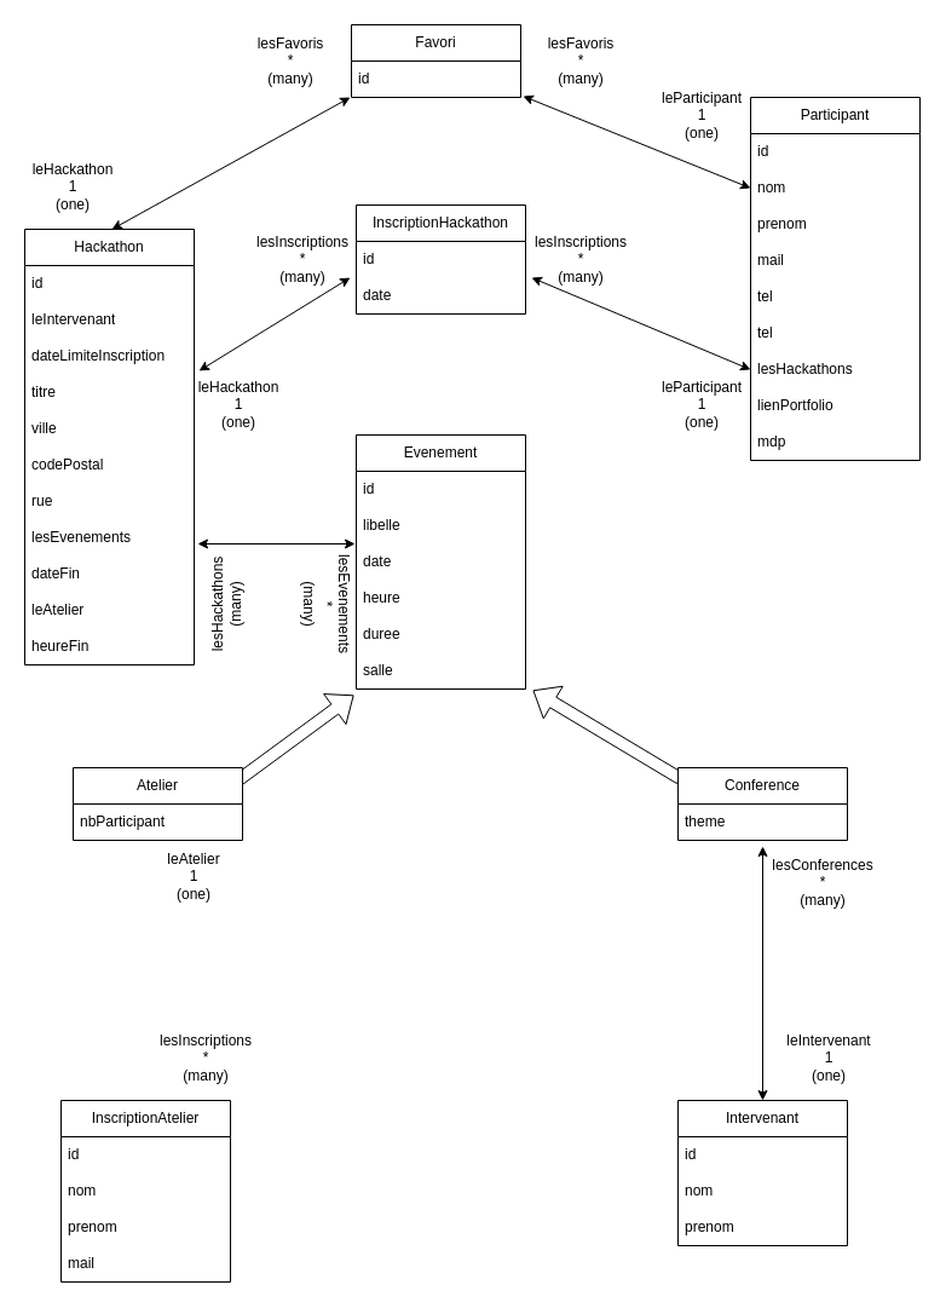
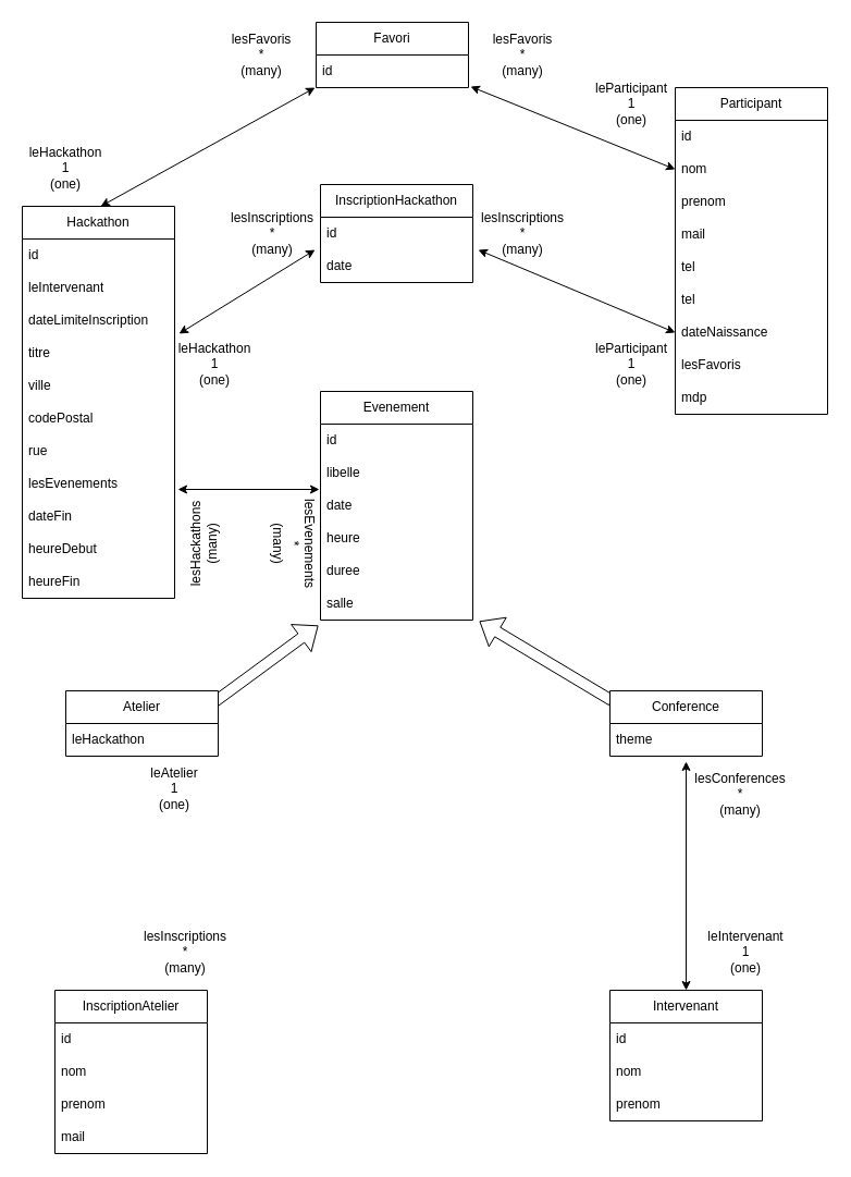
  <mxCell id="0" />
  <mxCell id="1" parent="0" />
  <mxCell id="2" value="" style="shape=flexArrow;endArrow=classic;html=1;strokeWidth=1;fillColor=#FFFFFF;endSize=6;startSize=6;entryX=1.043;entryY=1.033;entryDx=0;entryDy=0;entryPerimeter=0;exitX=0.014;exitY=0.15;exitDx=0;exitDy=0;exitPerimeter=0;" parent="1" source="16" target="10" edge="1"><mxGeometry width="50" height="50" relative="1" as="geometry"><mxPoint x="570" y="639" as="sourcePoint" /><mxPoint x="386.98" y="569" as="targetPoint" /></mxGeometry></mxCell>
  <mxCell id="3" value="" style="shape=flexArrow;endArrow=classic;html=1;strokeWidth=1;fillColor=#FFFFFF;endSize=6;startSize=6;entryX=-0.014;entryY=1.167;entryDx=0;entryDy=0;entryPerimeter=0;" parent="1" target="10" edge="1"><mxGeometry width="50" height="50" relative="1" as="geometry"><mxPoint x="190" y="649" as="sourcePoint" /><mxPoint x="290" y="579" as="targetPoint" /></mxGeometry></mxCell>
  <mxCell id="4" value="Evenement" style="swimlane;fontStyle=0;childLayout=stackLayout;horizontal=1;startSize=30;horizontalStack=0;resizeParent=1;resizeParentMax=0;resizeLast=0;collapsible=1;marginBottom=0;whiteSpace=wrap;html=1;" parent="1" vertex="1"><mxGeometry x="294" y="359" width="140" height="210" as="geometry"><mxRectangle x="340" y="320" width="100" height="30" as="alternateBounds" /></mxGeometry></mxCell>
  <mxCell id="5" value="id" style="text;strokeColor=none;fillColor=none;align=left;verticalAlign=middle;spacingLeft=4;spacingRight=4;overflow=hidden;points=[[0,0.5],[1,0.5]];portConstraint=eastwest;rotatable=0;whiteSpace=wrap;html=1;" parent="4" vertex="1"><mxGeometry y="30" width="140" height="30" as="geometry" /></mxCell>
  <mxCell id="6" value="libelle" style="text;strokeColor=none;fillColor=none;align=left;verticalAlign=middle;spacingLeft=4;spacingRight=4;overflow=hidden;points=[[0,0.5],[1,0.5]];portConstraint=eastwest;rotatable=0;whiteSpace=wrap;html=1;" parent="4" vertex="1"><mxGeometry y="60" width="140" height="30" as="geometry" /></mxCell>
  <mxCell id="7" value="date" style="text;strokeColor=none;fillColor=none;align=left;verticalAlign=middle;spacingLeft=4;spacingRight=4;overflow=hidden;points=[[0,0.5],[1,0.5]];portConstraint=eastwest;rotatable=0;whiteSpace=wrap;html=1;" parent="4" vertex="1"><mxGeometry y="90" width="140" height="30" as="geometry" /></mxCell>
  <mxCell id="8" value="heure" style="text;strokeColor=none;fillColor=none;align=left;verticalAlign=middle;spacingLeft=4;spacingRight=4;overflow=hidden;points=[[0,0.5],[1,0.5]];portConstraint=eastwest;rotatable=0;whiteSpace=wrap;html=1;" parent="4" vertex="1"><mxGeometry y="120" width="140" height="30" as="geometry" /></mxCell>
  <mxCell id="9" value="duree" style="text;strokeColor=none;fillColor=none;align=left;verticalAlign=middle;spacingLeft=4;spacingRight=4;overflow=hidden;points=[[0,0.5],[1,0.5]];portConstraint=eastwest;rotatable=0;whiteSpace=wrap;html=1;" parent="4" vertex="1"><mxGeometry y="150" width="140" height="30" as="geometry" /></mxCell>
  <mxCell id="10" value="salle" style="text;strokeColor=none;fillColor=none;align=left;verticalAlign=middle;spacingLeft=4;spacingRight=4;overflow=hidden;points=[[0,0.5],[1,0.5]];portConstraint=eastwest;rotatable=0;whiteSpace=wrap;html=1;" parent="4" vertex="1"><mxGeometry y="180" width="140" height="30" as="geometry" /></mxCell>
  <mxCell id="11" value="InscriptionHackathon" style="swimlane;fontStyle=0;childLayout=stackLayout;horizontal=1;startSize=30;horizontalStack=0;resizeParent=1;resizeParentMax=0;resizeLast=0;collapsible=1;marginBottom=0;whiteSpace=wrap;html=1;" parent="1" vertex="1"><mxGeometry x="294" y="169" width="140" height="90" as="geometry" /></mxCell>
  <mxCell id="12" value="id" style="text;strokeColor=none;fillColor=none;align=left;verticalAlign=middle;spacingLeft=4;spacingRight=4;overflow=hidden;points=[[0,0.5],[1,0.5]];portConstraint=eastwest;rotatable=0;whiteSpace=wrap;html=1;" parent="11" vertex="1"><mxGeometry y="30" width="140" height="30" as="geometry" /></mxCell>
  <mxCell id="13" value="date" style="text;strokeColor=none;fillColor=none;align=left;verticalAlign=middle;spacingLeft=4;spacingRight=4;overflow=hidden;points=[[0,0.5],[1,0.5]];portConstraint=eastwest;rotatable=0;whiteSpace=wrap;html=1;" parent="11" vertex="1"><mxGeometry y="60" width="140" height="30" as="geometry" /></mxCell>
  <mxCell id="14" value="Atelier" style="swimlane;fontStyle=0;childLayout=stackLayout;horizontal=1;startSize=30;horizontalStack=0;resizeParent=1;resizeParentMax=0;resizeLast=0;collapsible=1;marginBottom=0;whiteSpace=wrap;html=1;" parent="1" vertex="1"><mxGeometry x="60" y="634" width="140" height="60" as="geometry" /></mxCell>
- <mxCell id="15" value="nbParticipant" style="text;strokeColor=none;fillColor=none;align=left;verticalAlign=middle;spacingLeft=4;spacingRight=4;overflow=hidden;points=[[0,0.5],[1,0.5]];portConstraint=eastwest;rotatable=0;whiteSpace=wrap;html=1;" parent="14" vertex="1"><mxGeometry y="30" width="140" height="30" as="geometry" /></mxCell>
+ <mxCell id="15" value="leHackathon" style="text;strokeColor=none;fillColor=none;align=left;verticalAlign=middle;spacingLeft=4;spacingRight=4;overflow=hidden;points=[[0,0.5],[1,0.5]];portConstraint=eastwest;rotatable=0;whiteSpace=wrap;html=1;" parent="14" vertex="1"><mxGeometry y="30" width="140" height="30" as="geometry" /></mxCell>
  <mxCell id="16" value="Conference" style="swimlane;fontStyle=0;childLayout=stackLayout;horizontal=1;startSize=30;horizontalStack=0;resizeParent=1;resizeParentMax=0;resizeLast=0;collapsible=1;marginBottom=0;whiteSpace=wrap;html=1;" parent="1" vertex="1"><mxGeometry x="560" y="634" width="140" height="60" as="geometry" /></mxCell>
  <mxCell id="17" value="theme" style="text;strokeColor=none;fillColor=none;align=left;verticalAlign=middle;spacingLeft=4;spacingRight=4;overflow=hidden;points=[[0,0.5],[1,0.5]];portConstraint=eastwest;rotatable=0;whiteSpace=wrap;html=1;" parent="16" vertex="1"><mxGeometry y="30" width="140" height="30" as="geometry" /></mxCell>
  <mxCell id="18" value="Participant" style="swimlane;fontStyle=0;childLayout=stackLayout;horizontal=1;startSize=30;horizontalStack=0;resizeParent=1;resizeParentMax=0;resizeLast=0;collapsible=1;marginBottom=0;whiteSpace=wrap;html=1;" parent="1" vertex="1"><mxGeometry x="620" y="80" width="140" height="300" as="geometry" /></mxCell>
  <mxCell id="19" value="id" style="text;strokeColor=none;fillColor=none;align=left;verticalAlign=middle;spacingLeft=4;spacingRight=4;overflow=hidden;points=[[0,0.5],[1,0.5]];portConstraint=eastwest;rotatable=0;whiteSpace=wrap;html=1;" parent="18" vertex="1"><mxGeometry y="30" width="140" height="30" as="geometry" /></mxCell>
  <mxCell id="20" value="nom" style="text;strokeColor=none;fillColor=none;align=left;verticalAlign=middle;spacingLeft=4;spacingRight=4;overflow=hidden;points=[[0,0.5],[1,0.5]];portConstraint=eastwest;rotatable=0;whiteSpace=wrap;html=1;" parent="18" vertex="1"><mxGeometry y="60" width="140" height="30" as="geometry" /></mxCell>
  <mxCell id="21" value="prenom" style="text;strokeColor=none;fillColor=none;align=left;verticalAlign=middle;spacingLeft=4;spacingRight=4;overflow=hidden;points=[[0,0.5],[1,0.5]];portConstraint=eastwest;rotatable=0;whiteSpace=wrap;html=1;" parent="18" vertex="1"><mxGeometry y="90" width="140" height="30" as="geometry" /></mxCell>
  <mxCell id="22" value="mail" style="text;strokeColor=none;fillColor=none;align=left;verticalAlign=middle;spacingLeft=4;spacingRight=4;overflow=hidden;points=[[0,0.5],[1,0.5]];portConstraint=eastwest;rotatable=0;whiteSpace=wrap;html=1;" parent="18" vertex="1"><mxGeometry y="120" width="140" height="30" as="geometry" /></mxCell>
  <mxCell id="23" value="tel" style="text;strokeColor=none;fillColor=none;align=left;verticalAlign=middle;spacingLeft=4;spacingRight=4;overflow=hidden;points=[[0,0.5],[1,0.5]];portConstraint=eastwest;rotatable=0;whiteSpace=wrap;html=1;" vertex="1" parent="18"><mxGeometry y="150" width="140" height="30" as="geometry" /></mxCell>
  <mxCell id="24" value="tel" style="text;strokeColor=none;fillColor=none;align=left;verticalAlign=middle;spacingLeft=4;spacingRight=4;overflow=hidden;points=[[0,0.5],[1,0.5]];portConstraint=eastwest;rotatable=0;whiteSpace=wrap;html=1;" parent="18" vertex="1"><mxGeometry y="180" width="140" height="30" as="geometry" /></mxCell>
- <mxCell id="25" value="lesHackathons" style="text;strokeColor=none;fillColor=none;align=left;verticalAlign=middle;spacingLeft=4;spacingRight=4;overflow=hidden;points=[[0,0.5],[1,0.5]];portConstraint=eastwest;rotatable=0;whiteSpace=wrap;html=1;" parent="18" vertex="1"><mxGeometry y="210" width="140" height="30" as="geometry" /></mxCell>
- <mxCell id="26" value="lienPortfolio" style="text;strokeColor=none;fillColor=none;align=left;verticalAlign=middle;spacingLeft=4;spacingRight=4;overflow=hidden;points=[[0,0.5],[1,0.5]];portConstraint=eastwest;rotatable=0;whiteSpace=wrap;html=1;" parent="18" vertex="1"><mxGeometry y="240" width="140" height="30" as="geometry" /></mxCell>
+ <mxCell id="25" value="dateNaissance" style="text;strokeColor=none;fillColor=none;align=left;verticalAlign=middle;spacingLeft=4;spacingRight=4;overflow=hidden;points=[[0,0.5],[1,0.5]];portConstraint=eastwest;rotatable=0;whiteSpace=wrap;html=1;" parent="18" vertex="1"><mxGeometry y="210" width="140" height="30" as="geometry" /></mxCell>
+ <mxCell id="26" value="lesFavoris" style="text;strokeColor=none;fillColor=none;align=left;verticalAlign=middle;spacingLeft=4;spacingRight=4;overflow=hidden;points=[[0,0.5],[1,0.5]];portConstraint=eastwest;rotatable=0;whiteSpace=wrap;html=1;" parent="18" vertex="1"><mxGeometry y="240" width="140" height="30" as="geometry" /></mxCell>
  <mxCell id="27" value="mdp" style="text;strokeColor=none;fillColor=none;align=left;verticalAlign=middle;spacingLeft=4;spacingRight=4;overflow=hidden;points=[[0,0.5],[1,0.5]];portConstraint=eastwest;rotatable=0;whiteSpace=wrap;html=1;" parent="18" vertex="1"><mxGeometry y="270" width="140" height="30" as="geometry" /></mxCell>
  <mxCell id="28" value="Hackathon" style="swimlane;fontStyle=0;childLayout=stackLayout;horizontal=1;startSize=30;horizontalStack=0;resizeParent=1;resizeParentMax=0;resizeLast=0;collapsible=1;marginBottom=0;whiteSpace=wrap;html=1;" parent="1" vertex="1"><mxGeometry x="20" y="189" width="140" height="360" as="geometry" /></mxCell>
  <mxCell id="29" value="id" style="text;strokeColor=none;fillColor=none;align=left;verticalAlign=middle;spacingLeft=4;spacingRight=4;overflow=hidden;points=[[0,0.5],[1,0.5]];portConstraint=eastwest;rotatable=0;whiteSpace=wrap;html=1;" parent="28" vertex="1"><mxGeometry y="30" width="140" height="30" as="geometry" /></mxCell>
  <mxCell id="30" value="leIntervenant" style="text;strokeColor=none;fillColor=none;align=left;verticalAlign=middle;spacingLeft=4;spacingRight=4;overflow=hidden;points=[[0,0.5],[1,0.5]];portConstraint=eastwest;rotatable=0;whiteSpace=wrap;html=1;" parent="28" vertex="1"><mxGeometry y="60" width="140" height="30" as="geometry" /></mxCell>
  <mxCell id="31" value="dateLimiteInscription" style="text;strokeColor=none;fillColor=none;align=left;verticalAlign=middle;spacingLeft=4;spacingRight=4;overflow=hidden;points=[[0,0.5],[1,0.5]];portConstraint=eastwest;rotatable=0;whiteSpace=wrap;html=1;" parent="28" vertex="1"><mxGeometry y="90" width="140" height="30" as="geometry" /></mxCell>
  <mxCell id="32" value="titre" style="text;strokeColor=none;fillColor=none;align=left;verticalAlign=middle;spacingLeft=4;spacingRight=4;overflow=hidden;points=[[0,0.5],[1,0.5]];portConstraint=eastwest;rotatable=0;whiteSpace=wrap;html=1;" parent="28" vertex="1"><mxGeometry y="120" width="140" height="30" as="geometry" /></mxCell>
  <mxCell id="33" value="ville" style="text;strokeColor=none;fillColor=none;align=left;verticalAlign=middle;spacingLeft=4;spacingRight=4;overflow=hidden;points=[[0,0.5],[1,0.5]];portConstraint=eastwest;rotatable=0;whiteSpace=wrap;html=1;" parent="28" vertex="1"><mxGeometry y="150" width="140" height="30" as="geometry" /></mxCell>
  <mxCell id="34" value="codePostal" style="text;strokeColor=none;fillColor=none;align=left;verticalAlign=middle;spacingLeft=4;spacingRight=4;overflow=hidden;points=[[0,0.5],[1,0.5]];portConstraint=eastwest;rotatable=0;whiteSpace=wrap;html=1;" parent="28" vertex="1"><mxGeometry y="180" width="140" height="30" as="geometry" /></mxCell>
  <mxCell id="35" value="rue" style="text;strokeColor=none;fillColor=none;align=left;verticalAlign=middle;spacingLeft=4;spacingRight=4;overflow=hidden;points=[[0,0.5],[1,0.5]];portConstraint=eastwest;rotatable=0;whiteSpace=wrap;html=1;" parent="28" vertex="1"><mxGeometry y="210" width="140" height="30" as="geometry" /></mxCell>
  <mxCell id="36" value="lesEvenements" style="text;strokeColor=none;fillColor=none;align=left;verticalAlign=middle;spacingLeft=4;spacingRight=4;overflow=hidden;points=[[0,0.5],[1,0.5]];portConstraint=eastwest;rotatable=0;whiteSpace=wrap;html=1;" parent="28" vertex="1"><mxGeometry y="240" width="140" height="30" as="geometry" /></mxCell>
  <mxCell id="37" value="dateFin" style="text;strokeColor=none;fillColor=none;align=left;verticalAlign=middle;spacingLeft=4;spacingRight=4;overflow=hidden;points=[[0,0.5],[1,0.5]];portConstraint=eastwest;rotatable=0;whiteSpace=wrap;html=1;" parent="28" vertex="1"><mxGeometry y="270" width="140" height="30" as="geometry" /></mxCell>
- <mxCell id="38" value="leAtelier" style="text;strokeColor=none;fillColor=none;align=left;verticalAlign=middle;spacingLeft=4;spacingRight=4;overflow=hidden;points=[[0,0.5],[1,0.5]];portConstraint=eastwest;rotatable=0;whiteSpace=wrap;html=1;" parent="28" vertex="1"><mxGeometry y="300" width="140" height="30" as="geometry" /></mxCell>
+ <mxCell id="38" value="heureDebut" style="text;strokeColor=none;fillColor=none;align=left;verticalAlign=middle;spacingLeft=4;spacingRight=4;overflow=hidden;points=[[0,0.5],[1,0.5]];portConstraint=eastwest;rotatable=0;whiteSpace=wrap;html=1;" parent="28" vertex="1"><mxGeometry y="300" width="140" height="30" as="geometry" /></mxCell>
  <mxCell id="39" value="heureFin" style="text;strokeColor=none;fillColor=none;align=left;verticalAlign=middle;spacingLeft=4;spacingRight=4;overflow=hidden;points=[[0,0.5],[1,0.5]];portConstraint=eastwest;rotatable=0;whiteSpace=wrap;html=1;" parent="28" vertex="1"><mxGeometry y="330" width="140" height="30" as="geometry" /></mxCell>
  <mxCell id="40" value="Intervenant" style="swimlane;fontStyle=0;childLayout=stackLayout;horizontal=1;startSize=30;horizontalStack=0;resizeParent=1;resizeParentMax=0;resizeLast=0;collapsible=1;marginBottom=0;whiteSpace=wrap;html=1;" parent="1" vertex="1"><mxGeometry x="560" y="909" width="140" height="120" as="geometry" /></mxCell>
  <mxCell id="41" value="id" style="text;strokeColor=none;fillColor=none;align=left;verticalAlign=middle;spacingLeft=4;spacingRight=4;overflow=hidden;points=[[0,0.5],[1,0.5]];portConstraint=eastwest;rotatable=0;whiteSpace=wrap;html=1;" parent="40" vertex="1"><mxGeometry y="30" width="140" height="30" as="geometry" /></mxCell>
  <mxCell id="42" value="nom" style="text;strokeColor=none;fillColor=none;align=left;verticalAlign=middle;spacingLeft=4;spacingRight=4;overflow=hidden;points=[[0,0.5],[1,0.5]];portConstraint=eastwest;rotatable=0;whiteSpace=wrap;html=1;" parent="40" vertex="1"><mxGeometry y="60" width="140" height="30" as="geometry" /></mxCell>
  <mxCell id="43" value="prenom" style="text;strokeColor=none;fillColor=none;align=left;verticalAlign=middle;spacingLeft=4;spacingRight=4;overflow=hidden;points=[[0,0.5],[1,0.5]];portConstraint=eastwest;rotatable=0;whiteSpace=wrap;html=1;" parent="40" vertex="1"><mxGeometry y="90" width="140" height="30" as="geometry" /></mxCell>
  <mxCell id="44" value="InscriptionAtelier" style="swimlane;fontStyle=0;childLayout=stackLayout;horizontal=1;startSize=30;horizontalStack=0;resizeParent=1;resizeParentMax=0;resizeLast=0;collapsible=1;marginBottom=0;whiteSpace=wrap;html=1;" parent="1" vertex="1"><mxGeometry x="50" y="909" width="140" height="150" as="geometry" /></mxCell>
  <mxCell id="45" value="id" style="text;strokeColor=none;fillColor=none;align=left;verticalAlign=middle;spacingLeft=4;spacingRight=4;overflow=hidden;points=[[0,0.5],[1,0.5]];portConstraint=eastwest;rotatable=0;whiteSpace=wrap;html=1;" parent="44" vertex="1"><mxGeometry y="30" width="140" height="30" as="geometry" /></mxCell>
  <mxCell id="46" value="nom" style="text;strokeColor=none;fillColor=none;align=left;verticalAlign=middle;spacingLeft=4;spacingRight=4;overflow=hidden;points=[[0,0.5],[1,0.5]];portConstraint=eastwest;rotatable=0;whiteSpace=wrap;html=1;" parent="44" vertex="1"><mxGeometry y="60" width="140" height="30" as="geometry" /></mxCell>
  <mxCell id="47" value="prenom" style="text;strokeColor=none;fillColor=none;align=left;verticalAlign=middle;spacingLeft=4;spacingRight=4;overflow=hidden;points=[[0,0.5],[1,0.5]];portConstraint=eastwest;rotatable=0;whiteSpace=wrap;html=1;" parent="44" vertex="1"><mxGeometry y="90" width="140" height="30" as="geometry" /></mxCell>
  <mxCell id="48" value="mail" style="text;strokeColor=none;fillColor=none;align=left;verticalAlign=middle;spacingLeft=4;spacingRight=4;overflow=hidden;points=[[0,0.5],[1,0.5]];portConstraint=eastwest;rotatable=0;whiteSpace=wrap;html=1;" parent="44" vertex="1"><mxGeometry y="120" width="140" height="30" as="geometry" /></mxCell>
  <mxCell id="49" value="" style="endArrow=classic;startArrow=classic;html=1;entryX=0;entryY=0.5;entryDx=0;entryDy=0;" parent="1" edge="1" target="25"><mxGeometry width="50" height="50" relative="1" as="geometry"><mxPoint x="439" y="229" as="sourcePoint" /><mxPoint x="576" y="320" as="targetPoint" /><Array as="points" /></mxGeometry></mxCell>
  <mxCell id="50" value="" style="endArrow=classic;startArrow=classic;html=1;exitX=1.036;exitY=-0.1;exitDx=0;exitDy=0;exitPerimeter=0;" parent="1" edge="1"><mxGeometry width="50" height="50" relative="1" as="geometry"><mxPoint x="164.04" y="306" as="sourcePoint" /><mxPoint x="289" y="229" as="targetPoint" /></mxGeometry></mxCell>
  <mxCell id="51" value="" style="endArrow=classic;startArrow=classic;html=1;" parent="1" edge="1"><mxGeometry width="50" height="50" relative="1" as="geometry"><mxPoint x="163" y="449" as="sourcePoint" /><mxPoint x="293" y="449" as="targetPoint" /></mxGeometry></mxCell>
  <mxCell id="52" value="" style="endArrow=classic;startArrow=classic;html=1;entryX=0.5;entryY=0;entryDx=0;entryDy=0;" parent="1" target="40" edge="1"><mxGeometry width="50" height="50" relative="1" as="geometry"><mxPoint x="630" y="699" as="sourcePoint" /><mxPoint x="600" y="689" as="targetPoint" /></mxGeometry></mxCell>
  <mxCell id="53" value="lesInscriptions&lt;br&gt;*&lt;br&gt;(many)" style="text;html=1;strokeColor=none;fillColor=none;align=center;verticalAlign=middle;whiteSpace=wrap;rounded=0;" parent="1" vertex="1"><mxGeometry x="220" y="199" width="60" height="30" as="geometry" /></mxCell>
  <mxCell id="54" value="lesInscriptions&lt;br&gt;*&lt;br&gt;(many)" style="text;html=1;strokeColor=none;fillColor=none;align=center;verticalAlign=middle;whiteSpace=wrap;rounded=0;" parent="1" vertex="1"><mxGeometry x="450" y="199" width="60" height="30" as="geometry" /></mxCell>
  <mxCell id="55" value="leIntervenant&lt;br&gt;1&lt;br&gt;(one)" style="text;html=1;strokeColor=none;fillColor=none;align=center;verticalAlign=middle;whiteSpace=wrap;rounded=0;rotation=0;" parent="1" vertex="1"><mxGeometry x="660" y="859" width="50" height="30" as="geometry" /></mxCell>
  <mxCell id="56" value="leParticipant&lt;br&gt;1&lt;br&gt;(one)" style="text;html=1;strokeColor=none;fillColor=none;align=center;verticalAlign=middle;whiteSpace=wrap;rounded=0;" parent="1" vertex="1"><mxGeometry x="550" y="319" width="60" height="30" as="geometry" /></mxCell>
  <mxCell id="57" value="lesConferences&lt;br&gt;*&lt;br&gt;(many)" style="text;html=1;strokeColor=none;fillColor=none;align=center;verticalAlign=middle;whiteSpace=wrap;rounded=0;rotation=0;" parent="1" vertex="1"><mxGeometry x="650" y="714" width="60" height="30" as="geometry" /></mxCell>
  <mxCell id="58" value="leAtelier&lt;br&gt;1&lt;br&gt;(one)" style="text;html=1;strokeColor=none;fillColor=none;align=center;verticalAlign=middle;whiteSpace=wrap;rounded=0;rotation=0;" parent="1" vertex="1"><mxGeometry x="130" y="709" width="60" height="30" as="geometry" /></mxCell>
  <mxCell id="59" value="lesInscriptions&lt;br&gt;*&lt;br&gt;(many)" style="text;html=1;strokeColor=none;fillColor=none;align=center;verticalAlign=middle;whiteSpace=wrap;rounded=0;rotation=0;" parent="1" vertex="1"><mxGeometry x="140" y="859" width="60" height="30" as="geometry" /></mxCell>
  <mxCell id="60" value="lesEvenements&lt;br&gt;*&lt;br&gt;(many)" style="text;html=1;strokeColor=none;fillColor=none;align=center;verticalAlign=middle;whiteSpace=wrap;rounded=0;rotation=90;" parent="1" vertex="1"><mxGeometry x="240" y="484" width="60" height="30" as="geometry" /></mxCell>
  <mxCell id="61" value="lesHackathons&lt;br&gt;(many)" style="text;html=1;strokeColor=none;fillColor=none;align=center;verticalAlign=middle;whiteSpace=wrap;rounded=0;rotation=-90;" parent="1" vertex="1"><mxGeometry x="157" y="484" width="60" height="30" as="geometry" /></mxCell>
  <mxCell id="62" value="leHackathon&lt;br&gt;1&lt;br&gt;(one)" style="text;html=1;strokeColor=none;fillColor=none;align=center;verticalAlign=middle;whiteSpace=wrap;rounded=0;rotation=0;" parent="1" vertex="1"><mxGeometry x="167" y="319" width="60" height="30" as="geometry" /></mxCell>
  <mxCell id="63" value="Favori" style="swimlane;fontStyle=0;childLayout=stackLayout;horizontal=1;startSize=30;horizontalStack=0;resizeParent=1;resizeParentMax=0;resizeLast=0;collapsible=1;marginBottom=0;whiteSpace=wrap;html=1;" vertex="1" parent="1"><mxGeometry x="290" y="20" width="140" height="60" as="geometry" /></mxCell>
  <mxCell id="64" value="id" style="text;strokeColor=none;fillColor=none;align=left;verticalAlign=middle;spacingLeft=4;spacingRight=4;overflow=hidden;points=[[0,0.5],[1,0.5]];portConstraint=eastwest;rotatable=0;whiteSpace=wrap;html=1;" vertex="1" parent="63"><mxGeometry y="30" width="140" height="30" as="geometry" /></mxCell>
  <mxCell id="65" value="lesFavoris&lt;br&gt;*&lt;br&gt;(many)" style="text;html=1;strokeColor=none;fillColor=none;align=center;verticalAlign=middle;whiteSpace=wrap;rounded=0;" vertex="1" parent="1"><mxGeometry x="210" y="35" width="60" height="30" as="geometry" /></mxCell>
  <mxCell id="66" value="lesFavoris&lt;br&gt;*&lt;br&gt;(many)" style="text;html=1;strokeColor=none;fillColor=none;align=center;verticalAlign=middle;whiteSpace=wrap;rounded=0;" vertex="1" parent="1"><mxGeometry x="450" y="35" width="60" height="30" as="geometry" /></mxCell>
  <mxCell id="67" value="" style="endArrow=classic;startArrow=classic;html=1;exitX=1.036;exitY=-0.1;exitDx=0;exitDy=0;exitPerimeter=0;entryX=-0.007;entryY=0;entryDx=0;entryDy=0;entryPerimeter=0;" edge="1" parent="1"><mxGeometry width="50" height="50" relative="1" as="geometry"><mxPoint x="92.04" y="189" as="sourcePoint" /><mxPoint x="289.02" y="80" as="targetPoint" /></mxGeometry></mxCell>
  <mxCell id="68" value="" style="endArrow=classic;startArrow=classic;html=1;exitX=1.014;exitY=-0.033;exitDx=0;exitDy=0;exitPerimeter=0;entryX=0;entryY=0.5;entryDx=0;entryDy=0;" edge="1" parent="1" target="20"><mxGeometry width="50" height="50" relative="1" as="geometry"><mxPoint x="431.96" y="79.01" as="sourcePoint" /><mxPoint x="580" y="230" as="targetPoint" /><Array as="points" /></mxGeometry></mxCell>
  <mxCell id="69" value="leHackathon&lt;br&gt;1&lt;br&gt;(one)" style="text;html=1;strokeColor=none;fillColor=none;align=center;verticalAlign=middle;whiteSpace=wrap;rounded=0;rotation=0;" vertex="1" parent="1"><mxGeometry x="30" y="139" width="60" height="30" as="geometry" /></mxCell>
  <mxCell id="70" value="leParticipant&lt;br&gt;1&lt;br&gt;(one)" style="text;html=1;strokeColor=none;fillColor=none;align=center;verticalAlign=middle;whiteSpace=wrap;rounded=0;" vertex="1" parent="1"><mxGeometry x="550" y="80" width="60" height="30" as="geometry" /></mxCell>
